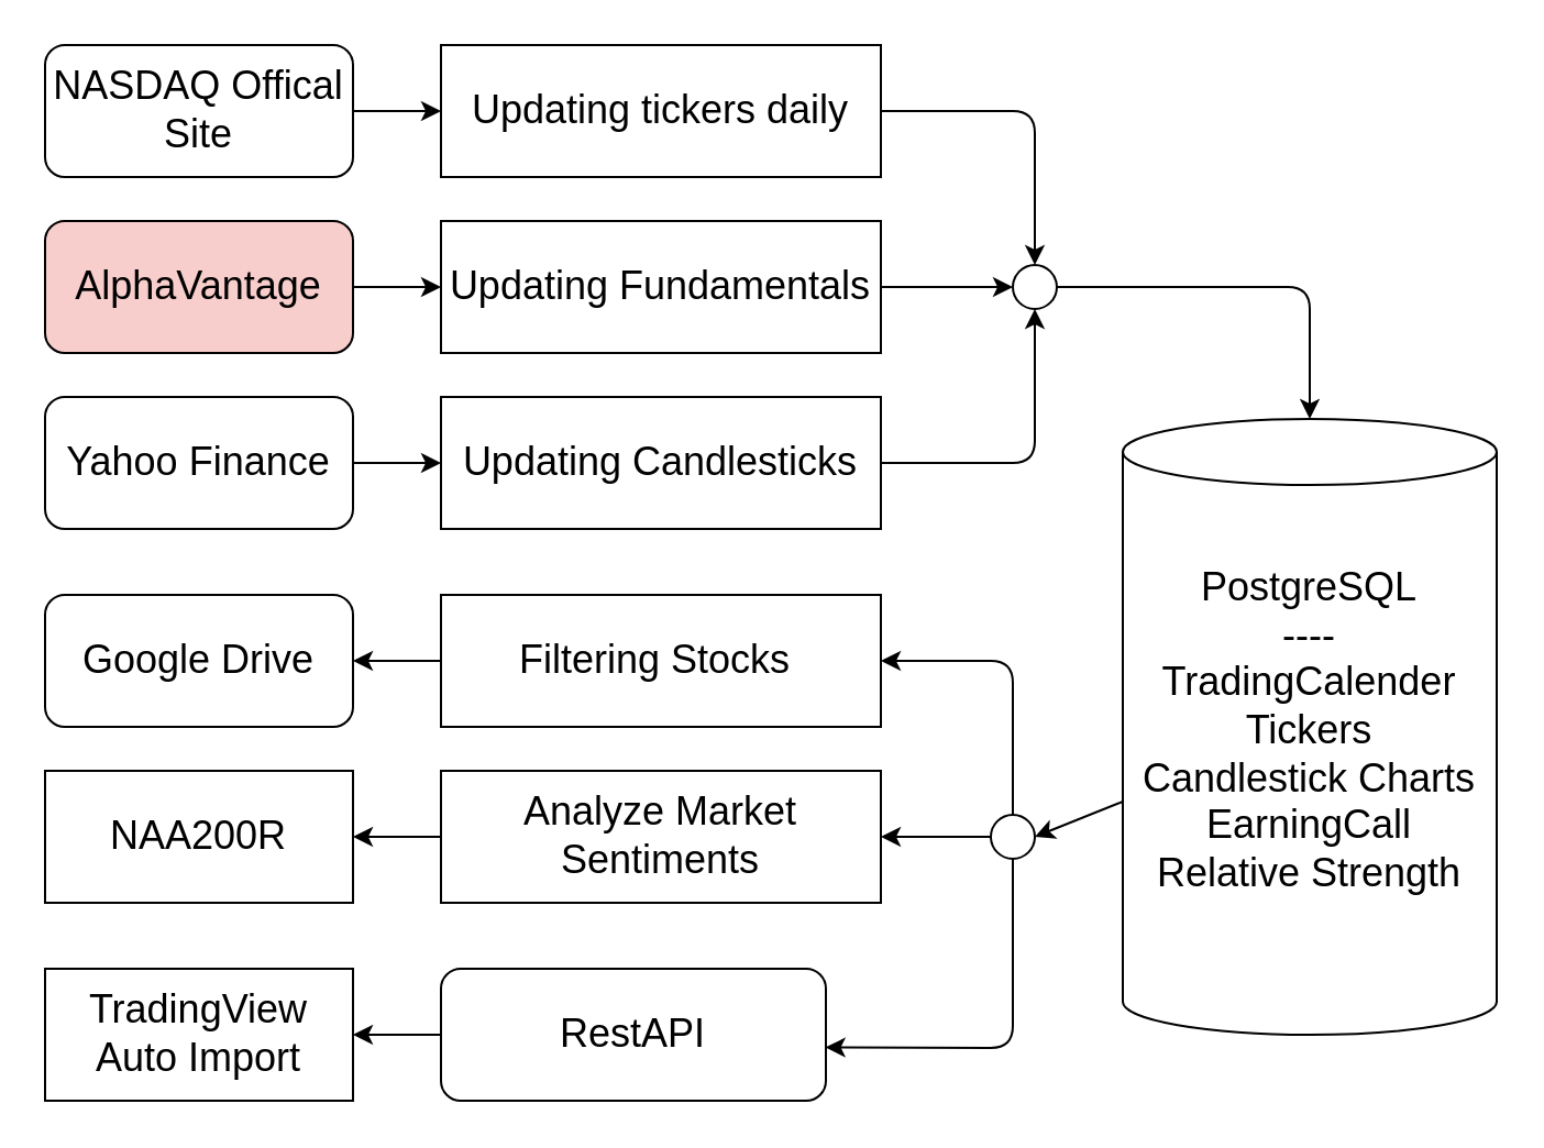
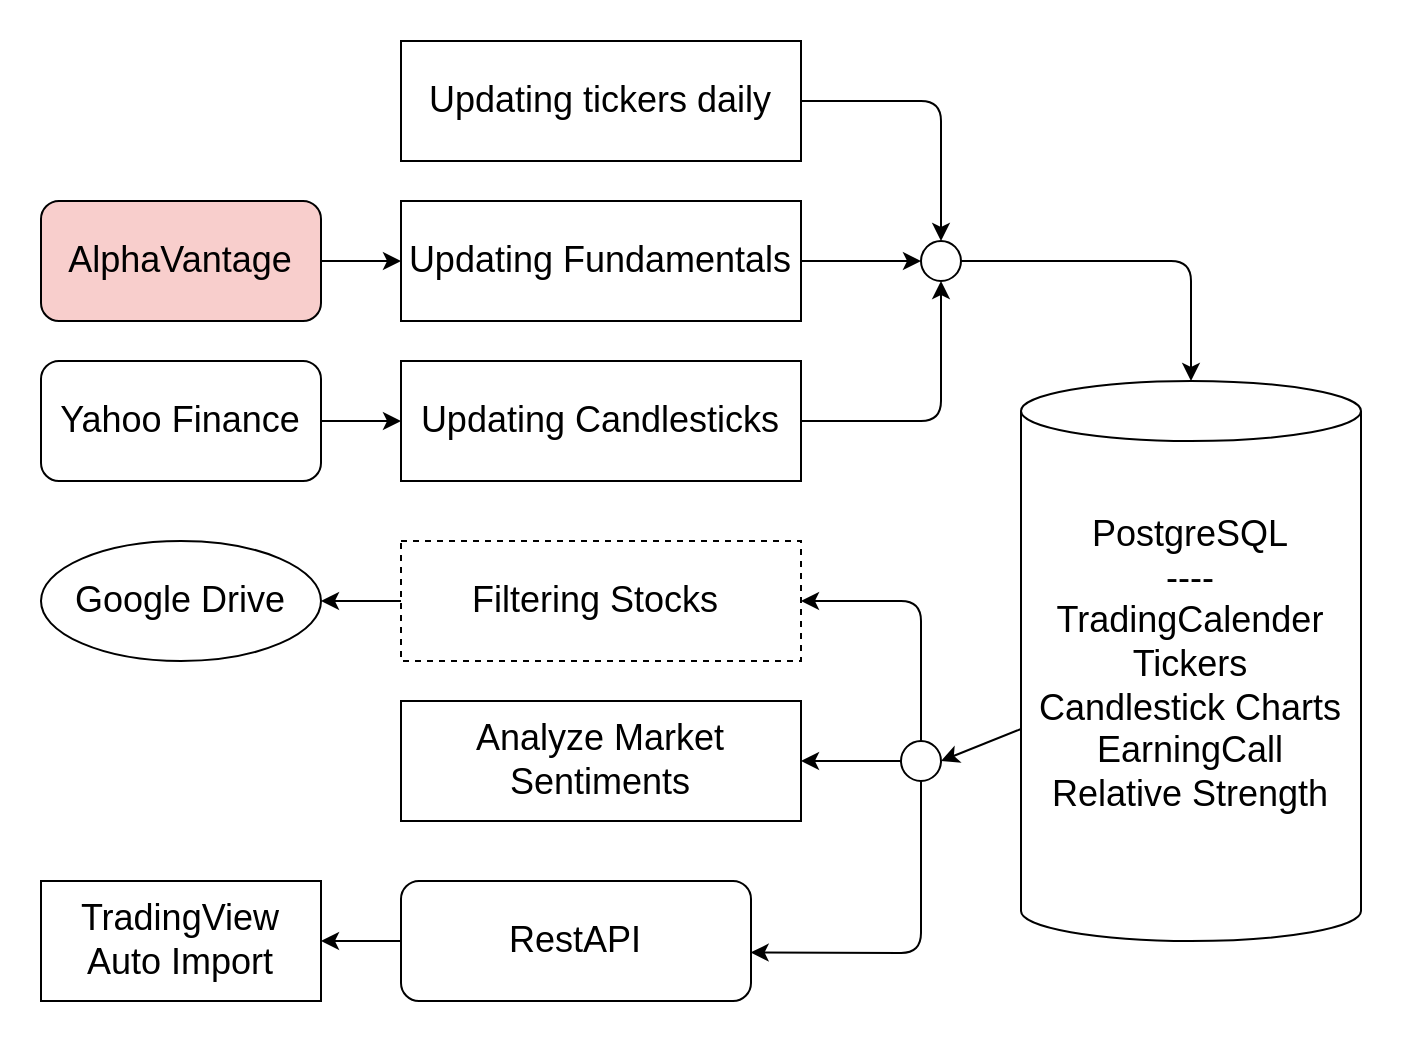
  <mxCell id="0" />
  <mxCell id="1" parent="0" />
  <mxCell id="2" style="edgeStyle=none;html=1;entryX=1;entryY=0.5;entryDx=0;entryDy=0;fontSize=18;" edge="1" parent="1" source="3" target="24"><mxGeometry relative="1" as="geometry" /></mxCell>
  <mxCell id="3" value="&lt;font style=&quot;font-size: 18px;&quot;&gt;PostgreSQL&lt;br&gt;----&lt;br&gt;TradingCalender&lt;br&gt;Tickers&lt;br&gt;Candlestick Charts&lt;br&gt;EarningCall&lt;br&gt;Relative Strength&lt;br&gt;&lt;br&gt;&lt;/font&gt;" style="shape=cylinder3;whiteSpace=wrap;html=1;boundedLbl=1;backgroundOutline=1;size=15;" vertex="1" parent="1"><mxGeometry x="510" y="190" width="170" height="280" as="geometry" /></mxCell>
  <mxCell id="4" style="edgeStyle=none;html=1;fontSize=18;" edge="1" parent="1" source="5" target="16"><mxGeometry relative="1" as="geometry"><mxPoint x="450" y="50" as="targetPoint" /><Array as="points"><mxPoint x="470" y="50" /></Array></mxGeometry></mxCell>
  <mxCell id="5" value="Updating tickers daily" style="rounded=0;whiteSpace=wrap;html=1;fontSize=18;" vertex="1" parent="1"><mxGeometry x="200" y="20" width="200" height="60" as="geometry" /></mxCell>
- <mxCell id="6" style="edgeStyle=none;html=1;fontSize=18;" edge="1" parent="1" source="7" target="5"><mxGeometry relative="1" as="geometry" /></mxCell>
- <mxCell id="7" value="NASDAQ Offical Site" style="rounded=1;whiteSpace=wrap;html=1;fontSize=18;" vertex="1" parent="1"><mxGeometry x="20" y="20" width="140" height="60" as="geometry" /></mxCell>
  <mxCell id="8" style="edgeStyle=none;html=1;fontSize=18;entryX=0;entryY=0.5;entryDx=0;entryDy=0;" edge="1" parent="1" source="9" target="16"><mxGeometry relative="1" as="geometry"><mxPoint x="430" y="130" as="targetPoint" /></mxGeometry></mxCell>
  <mxCell id="9" value="Updating Fundamentals" style="whiteSpace=wrap;html=1;fontSize=18;" vertex="1" parent="1"><mxGeometry x="200" y="100" width="200" height="60" as="geometry" /></mxCell>
  <mxCell id="10" style="edgeStyle=none;html=1;fontSize=18;" edge="1" parent="1" source="11"><mxGeometry relative="1" as="geometry"><mxPoint x="200" y="130" as="targetPoint" /></mxGeometry></mxCell>
  <mxCell id="11" value="AlphaVantage" style="rounded=1;whiteSpace=wrap;html=1;fontSize=18;fillColor=#f8cecc;" vertex="1" parent="1"><mxGeometry x="20" y="100" width="140" height="60" as="geometry" /></mxCell>
  <mxCell id="12" style="edgeStyle=none;html=1;entryX=0.5;entryY=1;entryDx=0;entryDy=0;fontSize=18;" edge="1" parent="1" source="13" target="16"><mxGeometry relative="1" as="geometry"><Array as="points"><mxPoint x="470" y="210" /></Array></mxGeometry></mxCell>
  <mxCell id="13" value="Updating Candlesticks" style="rounded=0;whiteSpace=wrap;html=1;fontSize=18;" vertex="1" parent="1"><mxGeometry x="200" y="180" width="200" height="60" as="geometry" /></mxCell>
  <mxCell id="14" style="edgeStyle=none;html=1;entryX=0;entryY=0.5;entryDx=0;entryDy=0;fontSize=18;" edge="1" parent="1" source="15" target="13"><mxGeometry relative="1" as="geometry" /></mxCell>
  <mxCell id="15" value="Yahoo Finance" style="rounded=1;whiteSpace=wrap;html=1;fontSize=18;" vertex="1" parent="1"><mxGeometry x="20" y="180" width="140" height="60" as="geometry" /></mxCell>
  <mxCell id="16" value="" style="ellipse;whiteSpace=wrap;html=1;aspect=fixed;fontSize=18;" vertex="1" parent="1"><mxGeometry x="460" y="120" width="20" height="20" as="geometry" /></mxCell>
  <mxCell id="17" value="" style="endArrow=classic;html=1;fontSize=18;entryX=0.5;entryY=0;entryDx=0;entryDy=0;entryPerimeter=0;" edge="1" parent="1" target="3"><mxGeometry width="50" height="50" relative="1" as="geometry"><mxPoint x="480" y="130" as="sourcePoint" /><mxPoint x="530" y="80" as="targetPoint" /><Array as="points"><mxPoint x="595" y="130" /></Array></mxGeometry></mxCell>
  <mxCell id="18" style="edgeStyle=none;html=1;entryX=1;entryY=0.5;entryDx=0;entryDy=0;fontSize=18;" edge="1" parent="1" source="19" target="20"><mxGeometry relative="1" as="geometry" /></mxCell>
- <mxCell id="19" value="Filtering Stocks&amp;nbsp;" style="rounded=0;whiteSpace=wrap;html=1;fontSize=18;" vertex="1" parent="1"><mxGeometry x="200" y="270" width="200" height="60" as="geometry" /></mxCell>
- <mxCell id="20" value="Google Drive" style="rounded=1;whiteSpace=wrap;html=1;fontSize=18;" vertex="1" parent="1"><mxGeometry x="20" y="270" width="140" height="60" as="geometry" /></mxCell>
+ <mxCell id="19" value="Filtering Stocks&amp;nbsp;" style="rounded=0;whiteSpace=wrap;html=1;fontSize=18;dashed=1;" vertex="1" parent="1"><mxGeometry x="200" y="270" width="200" height="60" as="geometry" /></mxCell>
+ <mxCell id="20" value="Google Drive" style="ellipse;whiteSpace=wrap;html=1;fontSize=18;" vertex="1" parent="1"><mxGeometry x="20" y="270" width="140" height="60" as="geometry" /></mxCell>
  <mxCell id="21" style="edgeStyle=none;html=1;entryX=1;entryY=0.5;entryDx=0;entryDy=0;fontSize=18;" edge="1" parent="1" source="24" target="19"><mxGeometry relative="1" as="geometry"><Array as="points"><mxPoint x="460" y="300" /></Array></mxGeometry></mxCell>
  <mxCell id="22" style="edgeStyle=none;html=1;entryX=1;entryY=0.5;entryDx=0;entryDy=0;fontSize=18;exitX=0.5;exitY=1;exitDx=0;exitDy=0;exitPerimeter=0;" edge="1" parent="1" source="24" target="26"><mxGeometry relative="1" as="geometry"><Array as="points"><mxPoint x="460" y="380" /></Array></mxGeometry></mxCell>
  <mxCell id="23" style="edgeStyle=none;html=1;entryX=0.999;entryY=0.596;entryDx=0;entryDy=0;entryPerimeter=0;fontSize=18;" edge="1" parent="1" source="24" target="29"><mxGeometry relative="1" as="geometry"><Array as="points"><mxPoint x="460" y="476" /></Array></mxGeometry></mxCell>
  <mxCell id="24" value="" style="ellipse;whiteSpace=wrap;html=1;aspect=fixed;fontSize=18;" vertex="1" parent="1"><mxGeometry x="450" y="370" width="20" height="20" as="geometry" /></mxCell>
- <mxCell id="25" style="edgeStyle=none;html=1;entryX=1;entryY=0.5;entryDx=0;entryDy=0;fontSize=18;" edge="1" parent="1" source="26" target="27"><mxGeometry relative="1" as="geometry" /></mxCell>
  <mxCell id="26" value="Analyze Market Sentiments" style="rounded=0;whiteSpace=wrap;html=1;fontSize=18;" vertex="1" parent="1"><mxGeometry x="200" y="350" width="200" height="60" as="geometry" /></mxCell>
- <mxCell id="27" value="NAA200R" style="whiteSpace=wrap;html=1;fontSize=18;rounded=0;" vertex="1" parent="1"><mxGeometry x="20" y="350" width="140" height="60" as="geometry" /></mxCell>
  <mxCell id="28" style="edgeStyle=none;html=1;entryX=1;entryY=0.5;entryDx=0;entryDy=0;fontSize=18;" edge="1" parent="1" source="29" target="30"><mxGeometry relative="1" as="geometry" /></mxCell>
  <mxCell id="29" value="RestAPI" style="rounded=1;whiteSpace=wrap;html=1;fontSize=18;" vertex="1" parent="1"><mxGeometry x="200" y="440" width="175" height="60" as="geometry" /></mxCell>
  <mxCell id="30" value="TradingView Auto Import" style="rounded=0;whiteSpace=wrap;html=1;fontSize=18;" vertex="1" parent="1"><mxGeometry x="20" y="440" width="140" height="60" as="geometry" /></mxCell>
